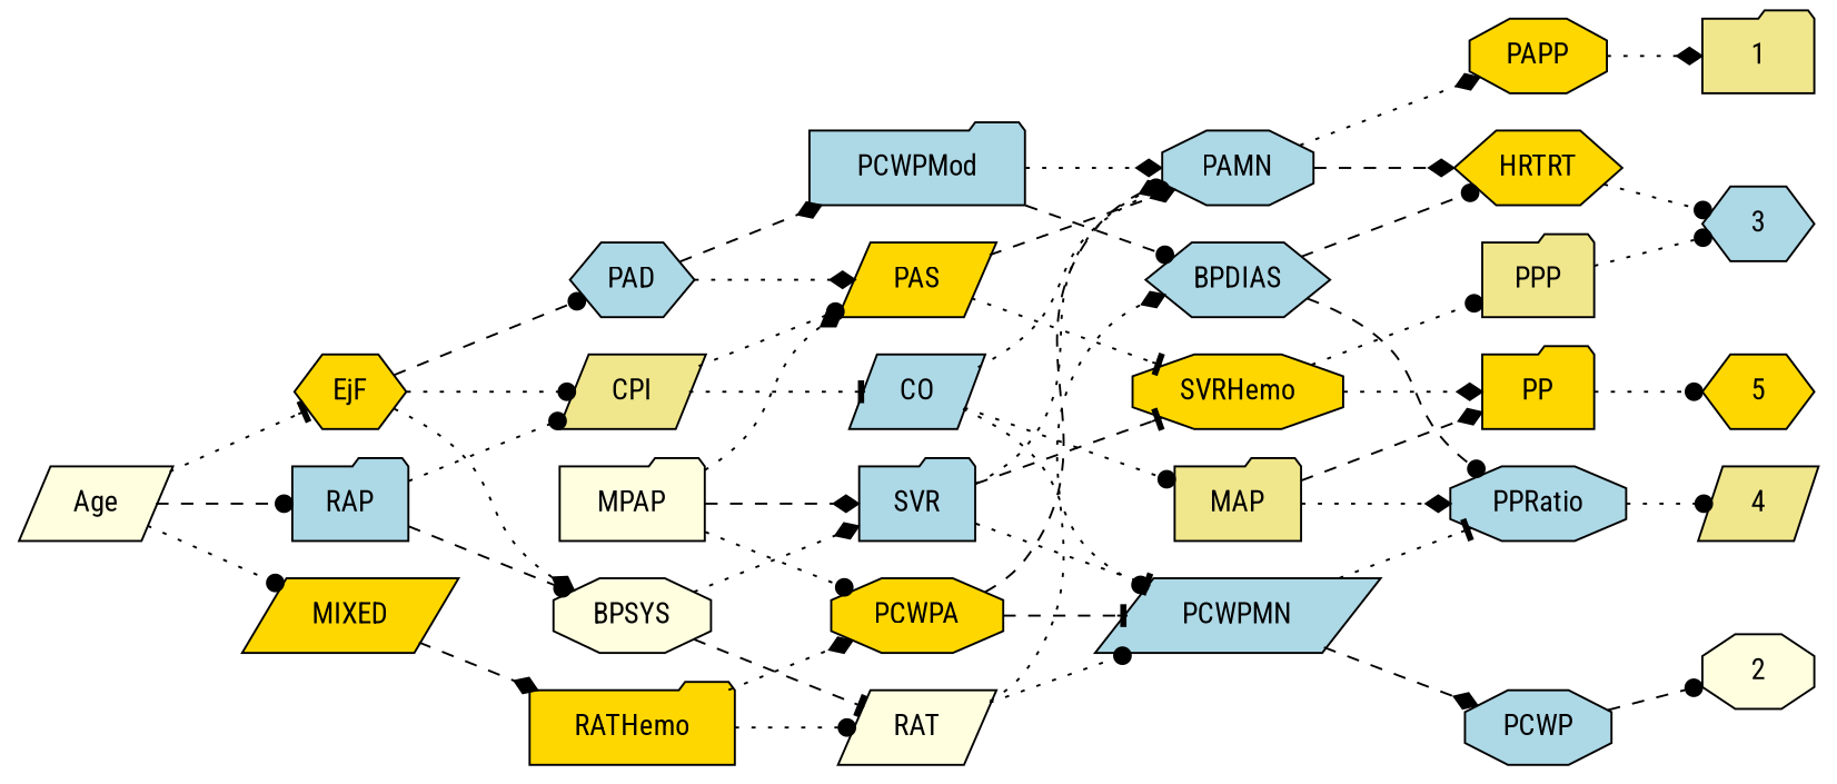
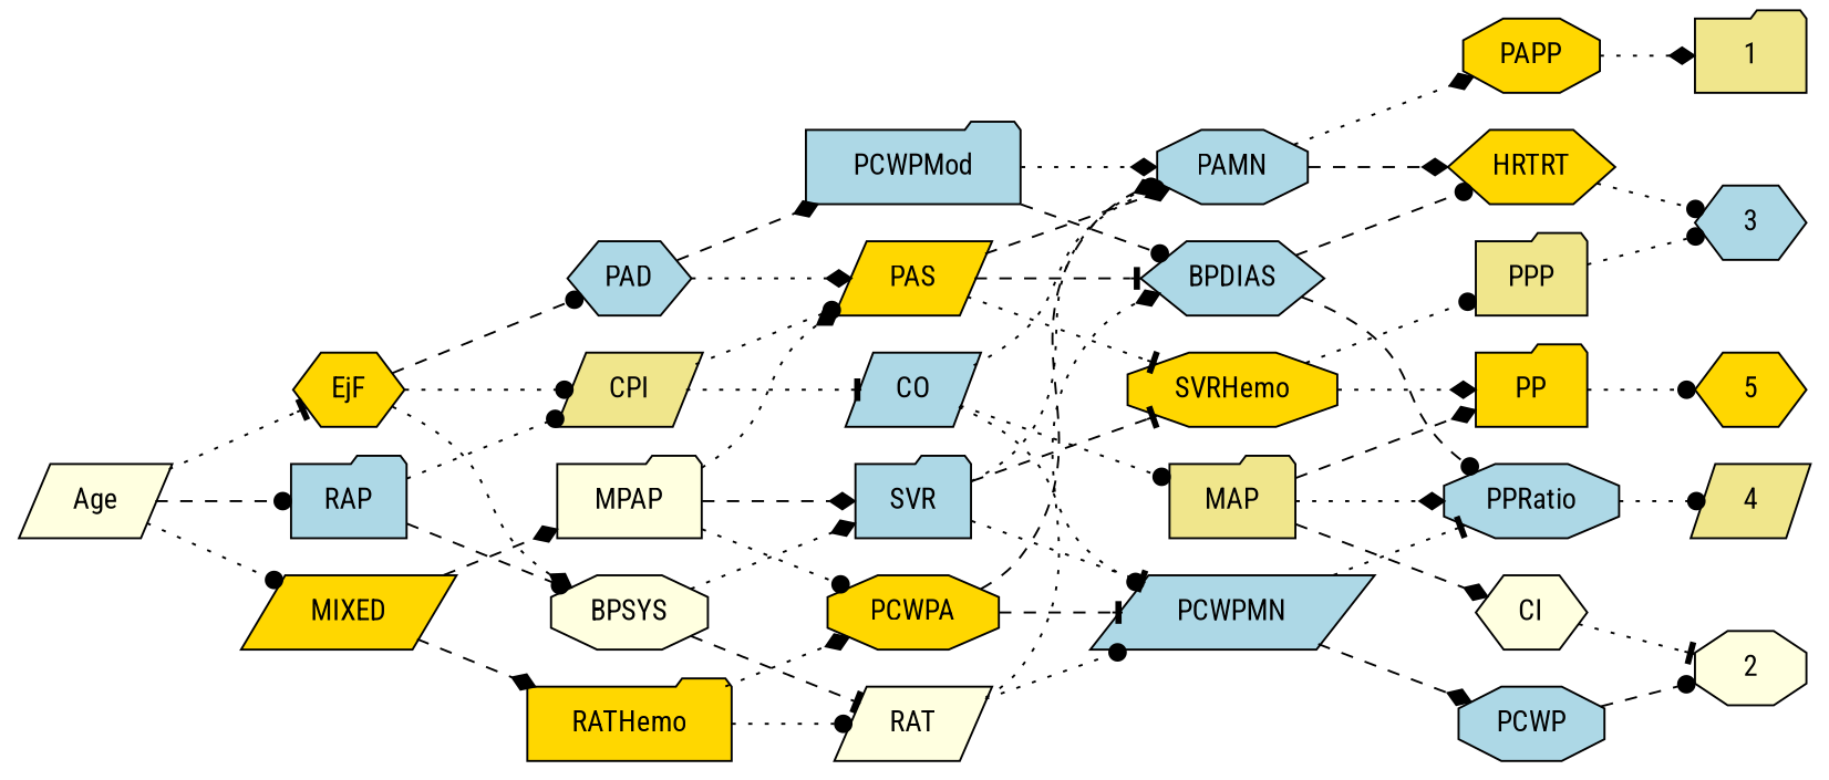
  strict digraph {
    fontname="Roboto Condensed"
    rankdir=LR
    node [fillcolor=lightblue fontname="Roboto Condensed" shape=folder style=filled]
    edge [arrowhead=dot fontname="Roboto Condensed" style=dotted]
    1 [fillcolor=khaki height=0.5 width=0.75]
    2 [fillcolor=lightyellow height=0.5 shape=octagon width=0.75]
    3 [height=0.5 shape=hexagon width=0.75]
    4 [fillcolor=khaki height=0.5 shape=parallelogram width=0.75]
    5 [fillcolor=gold height=0.5 shape=hexagon width=0.75]
    Age [fillcolor=lightyellow height=0.5 shape=parallelogram width=0.75]
    EjF [fillcolor=gold height=0.5 shape=hexagon width=0.75]
    RAP [height=0.5 width=0.77632]
    MIXED [fillcolor=gold height=0.5 shape=parallelogram width=1.1193]
    BPSYS [fillcolor=lightyellow height=0.5 shape=octagon width=1.0471]
    PAD [height=0.5 shape=hexagon width=0.79437]
    CPI [fillcolor=khaki height=0.5 shape=parallelogram width=0.75]
    MPAP [fillcolor=lightyellow height=0.5 width=0.97491]
    RATHemo [fillcolor=gold height=0.5 width=1.3721]
    SVR [height=0.5 width=0.77632]
    RAT [fillcolor=lightyellow height=0.5 shape=parallelogram width=0.75827]
    PAS [fillcolor=gold height=0.5 shape=parallelogram width=0.75]
    PCWPMod [height=0.5 width=1.4443]
    CO [height=0.5 shape=parallelogram width=0.75]
    PCWPA [fillcolor=gold height=0.5 shape=octagon width=1.1555]
    PAMN [height=0.5 shape=octagon width=1.011]
    PCWPMN [height=0.5 shape=parallelogram width=1.3902]
    SVRHemo [fillcolor=gold height=0.5 shape=octagon width=1.3902]
    BPDIAS [height=0.5 shape=hexagon width=1.1735]
    MAP [fillcolor=khaki height=0.5 width=0.84854]
    PAPP [fillcolor=gold height=0.5 shape=octagon width=0.88464]
    HRTRT [fillcolor=gold height=0.5 shape=hexagon width=1.1013]
    PPRatio [height=0.5 shape=octagon width=1.1013]
    PCWP [height=0.5 shape=octagon width=0.97491]
    PP [fillcolor=gold height=0.5 width=0.75]
+   CI [fillcolor=lightyellow height=0.5 shape=hexagon width=0.75]
    PPP [fillcolor=khaki height=0.5 width=0.75]
    Age -> EjF [arrowhead=tee]
    Age -> RAP [style=dashed]
    Age -> MIXED
    EjF -> BPSYS [arrowhead=diamond]
    EjF -> PAD [style=dashed]
    EjF -> CPI
    RAP -> BPSYS [style=dashed]
    RAP -> CPI
+   MIXED -> MPAP [arrowhead=diamond style=dashed]
    MIXED -> RATHemo [arrowhead=diamond style=dashed]
    BPSYS -> SVR [arrowhead=diamond]
    BPSYS -> RAT [arrowhead=tee style=dashed]
    PAD -> PAS [arrowhead=diamond]
    PAD -> PCWPMod [arrowhead=diamond style=dashed]
    CPI -> PAS
    CPI -> CO [arrowhead=tee]
    MPAP -> SVR [arrowhead=diamond style=dashed]
    MPAP -> PAS [arrowhead=diamond]
    MPAP -> PCWPA
    RATHemo -> RAT
    RATHemo -> PCWPA [arrowhead=diamond]
    SVR -> PAMN
    SVR -> PCWPMN [arrowhead=tee]
    SVR -> SVRHemo [arrowhead=tee style=dashed]
    RAT -> PCWPMN
    RAT -> BPDIAS [arrowhead=diamond]
    PAS -> PAMN [arrowhead=diamond style=dashed]
    PAS -> SVRHemo [arrowhead=tee]
+   PAS -> BPDIAS [arrowhead=tee style=dashed]
    PCWPMod -> PAMN [arrowhead=diamond]
    PCWPMod -> BPDIAS [style=dashed]
    CO -> PAMN
    CO -> PCWPMN
    CO -> MAP
    PCWPA -> PAMN [arrowhead=diamond style=dashed]
    PCWPA -> PCWPMN [arrowhead=tee style=dashed]
    PAMN -> PAPP [arrowhead=diamond]
    PAMN -> HRTRT [arrowhead=diamond style=dashed]
    PCWPMN -> PPRatio [arrowhead=tee]
    PCWPMN -> PCWP [arrowhead=diamond style=dashed]
    SVRHemo -> PP [arrowhead=diamond]
    SVRHemo -> PPP
    BPDIAS -> HRTRT [style=dashed]
    BPDIAS -> PPRatio [style=dashed]
    MAP -> PPRatio [arrowhead=diamond]
    MAP -> PP [arrowhead=diamond style=dashed]
+   MAP -> CI [arrowhead=diamond style=dashed]
    PAPP -> 1 [arrowhead=diamond]
    HRTRT -> 3
    PPRatio -> 4
    PCWP -> 2 [style=dashed]
    PP -> 5
+   CI -> 2 [arrowhead=tee]
    PPP -> 3
  }
